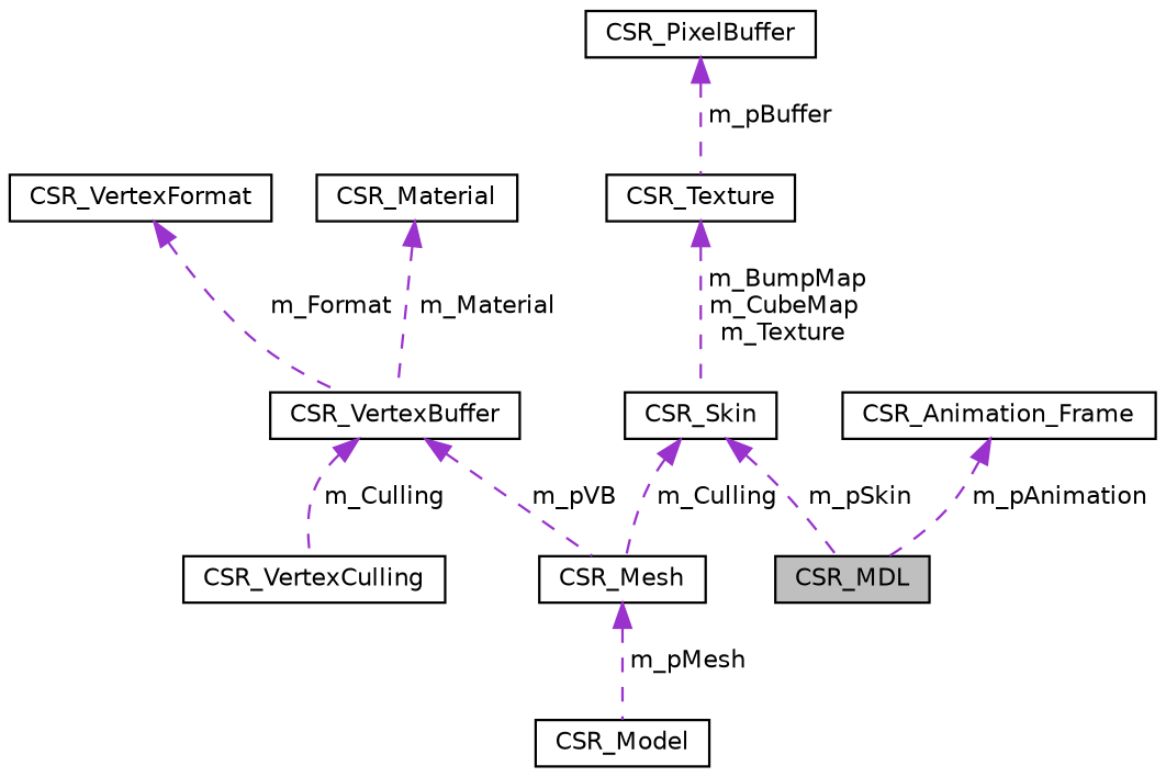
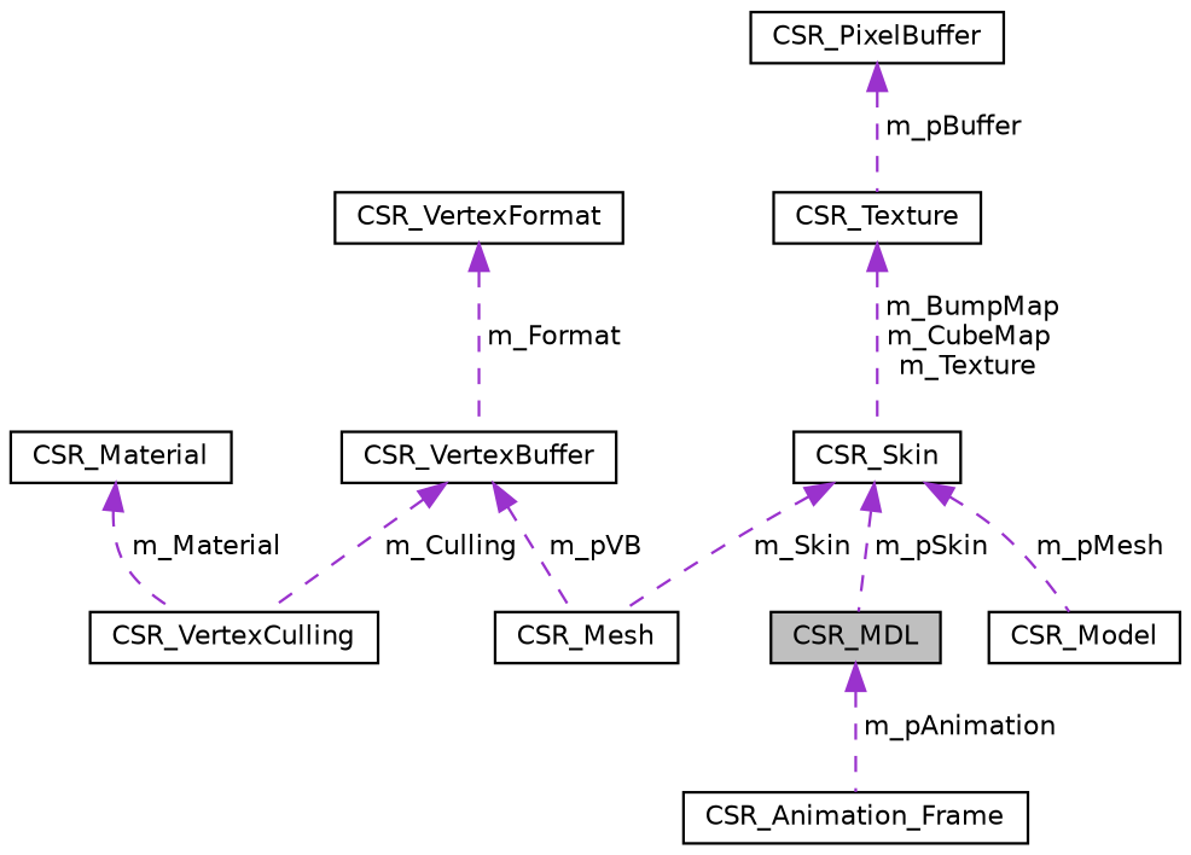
  digraph {
    node [color=black fillcolor=white fontname=Helvetica fontsize=10 shape=record style=filled]
    edge [color=darkorchid3 dir=back fontname=Helvetica fontsize=10 labelfontname=Helvetica labelfontsize=10 style=dashed]
    n1 [fillcolor=grey75 fontcolor=black height=0.2 label=CSR_MDL width=0.4]
    n2 [height=0.2 label=CSR_Model width=0.4]
    n3 [height=0.2 label=CSR_Mesh width=0.4]
    n4 [height=0.2 label=CSR_Skin width=0.4]
    n5 [height=0.2 label=CSR_Texture width=0.4]
    n6 [height=0.2 label=CSR_PixelBuffer width=0.4]
    n7 [height=0.2 label=CSR_VertexBuffer width=0.4]
    n8 [height=0.2 label=CSR_VertexCulling width=0.4]
    n9 [height=0.2 label=CSR_VertexFormat width=0.4]
    n10 [height=0.2 label=CSR_Material width=0.4]
    n11 [height=0.2 label=CSR_Animation_Frame width=0.4]
-   n3 -> n2 [label=" m_pMesh"]
+   n4 -> n2 [label=" m_pMesh"]
    n4 -> n1 [label=" m_pSkin"]
-   n4 -> n3 [label=" m_Culling"]
+   n4 -> n3 [label=" m_Skin"]
    n5 -> n4 [label=" m_BumpMap\nm_CubeMap\nm_Texture"]
    n6 -> n5 [label=" m_pBuffer"]
    n7 -> n3 [label=" m_pVB"]
    n7 -> n8 [label=" m_Culling"]
    n9 -> n7 [label=" m_Format"]
-   n10 -> n7 [label=" m_Material"]
-   n11 -> n1 [label=" m_pAnimation"]
+   n10 -> n8 [label=" m_Material"]
+   n1 -> n11 [label=" m_pAnimation"]
  }
